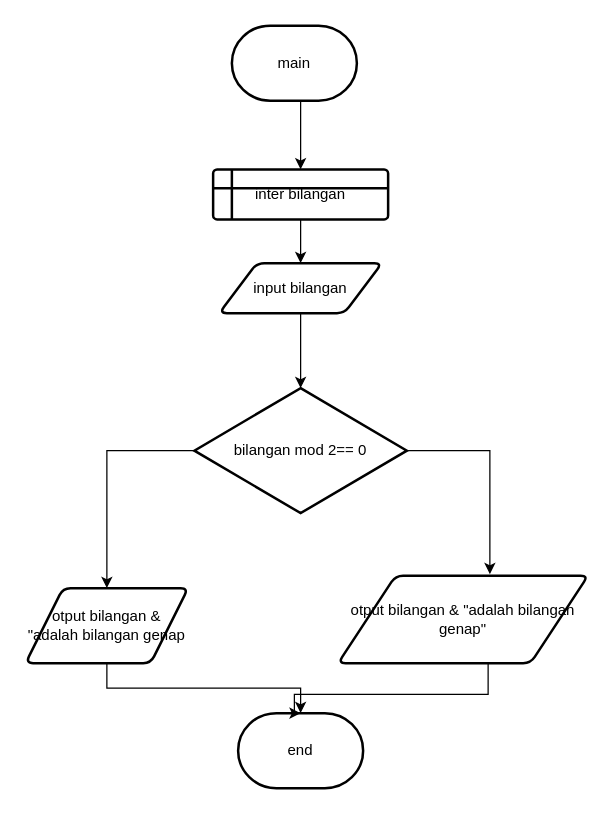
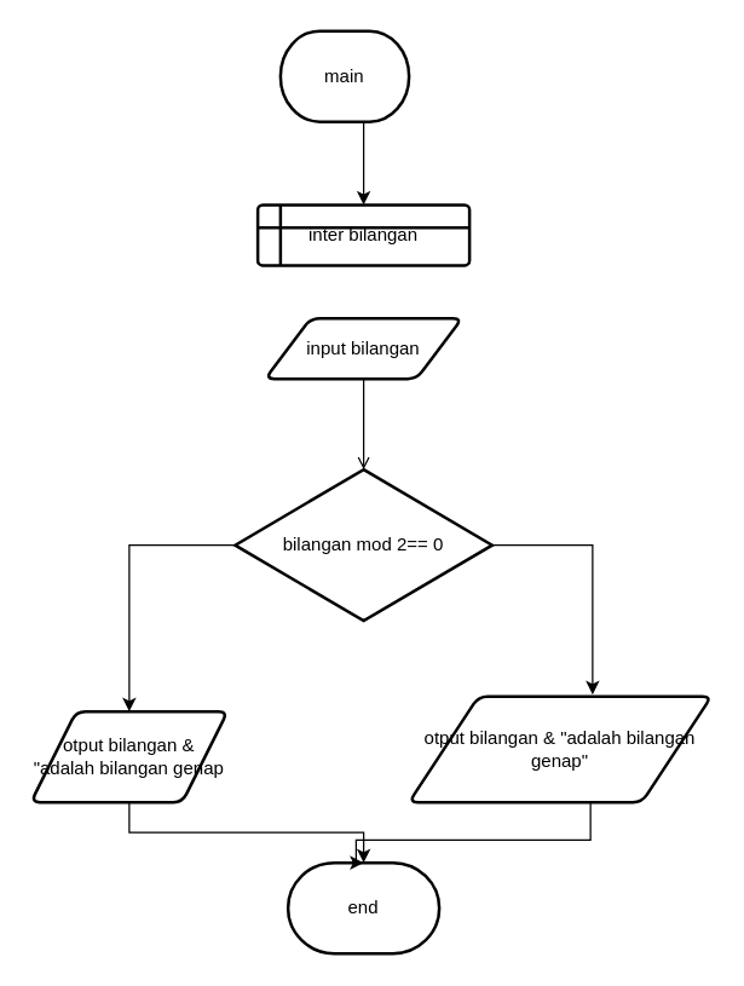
  <mxCell id="0" />
  <mxCell id="1" parent="0" />
  <mxCell id="2" style="edgeStyle=orthogonalEdgeStyle;rounded=0;orthogonalLoop=1;jettySize=auto;html=1;exitX=0.5;exitY=1;exitDx=0;exitDy=0;exitPerimeter=0;entryX=0.5;entryY=0;entryDx=0;entryDy=0;" edge="1" parent="1" source="3" target="5"><mxGeometry relative="1" as="geometry"><Array as="points"><mxPoint x="240" y="80" /></Array></mxGeometry></mxCell>
- <mxCell id="3" value="main" style="strokeWidth=2;html=1;shape=mxgraph.flowchart.terminator;whiteSpace=wrap;" vertex="1" parent="1"><mxGeometry x="185" y="20" width="100" height="60" as="geometry" /></mxCell>
- <mxCell id="4" style="edgeStyle=orthogonalEdgeStyle;rounded=0;orthogonalLoop=1;jettySize=auto;html=1;exitX=0.5;exitY=1;exitDx=0;exitDy=0;entryX=0.5;entryY=0;entryDx=0;entryDy=0;" edge="1" parent="1" source="5" target="6"><mxGeometry relative="1" as="geometry" /></mxCell>
+ <mxCell id="3" value="main" style="strokeWidth=2;html=1;shape=mxgraph.flowchart.terminator;whiteSpace=wrap;" vertex="1" parent="1"><mxGeometry x="185" y="20" width="85" height="60" as="geometry" /></mxCell>
  <mxCell id="5" value="inter bilangan" style="shape=internalStorage;whiteSpace=wrap;html=1;dx=15;dy=15;rounded=1;arcSize=8;strokeWidth=2;" vertex="1" parent="1"><mxGeometry x="170" y="135" width="140" height="40" as="geometry" /></mxCell>
  <mxCell id="6" value="input bilangan" style="shape=parallelogram;html=1;strokeWidth=2;perimeter=parallelogramPerimeter;whiteSpace=wrap;rounded=1;arcSize=12;size=0.23;" vertex="1" parent="1"><mxGeometry x="175" y="210" width="130" height="40" as="geometry" /></mxCell>
  <mxCell id="7" style="edgeStyle=orthogonalEdgeStyle;rounded=0;orthogonalLoop=1;jettySize=auto;html=1;exitX=0;exitY=0.5;exitDx=0;exitDy=0;exitPerimeter=0;entryX=0.5;entryY=0;entryDx=0;entryDy=0;" edge="1" parent="1" source="8" target="9"><mxGeometry relative="1" as="geometry" /></mxCell>
  <mxCell id="8" value="bilangan mod 2== 0" style="strokeWidth=2;html=1;shape=mxgraph.flowchart.decision;whiteSpace=wrap;" vertex="1" parent="1"><mxGeometry x="155" y="310" width="170" height="100" as="geometry" /></mxCell>
  <mxCell id="9" value="otput bilangan &amp;amp; &quot;adalah bilangan genap" style="shape=parallelogram;html=1;strokeWidth=2;perimeter=parallelogramPerimeter;whiteSpace=wrap;rounded=1;arcSize=12;size=0.23;" vertex="1" parent="1"><mxGeometry x="20" y="470" width="130" height="60" as="geometry" /></mxCell>
  <mxCell id="10" value="otput bilangan &amp;amp; &quot;adalah bilangan genap&quot;" style="shape=parallelogram;html=1;strokeWidth=2;perimeter=parallelogramPerimeter;whiteSpace=wrap;rounded=1;arcSize=12;size=0.23;" vertex="1" parent="1"><mxGeometry x="270" y="460" width="200" height="70" as="geometry" /></mxCell>
  <mxCell id="11" value="end" style="strokeWidth=2;html=1;shape=mxgraph.flowchart.terminator;whiteSpace=wrap;" vertex="1" parent="1"><mxGeometry x="190" y="570" width="100" height="60" as="geometry" /></mxCell>
- <mxCell id="12" style="edgeStyle=orthogonalEdgeStyle;rounded=0;orthogonalLoop=1;jettySize=auto;html=1;exitX=0.5;exitY=1;exitDx=0;exitDy=0;entryX=0.5;entryY=0;entryDx=0;entryDy=0;entryPerimeter=0;" edge="1" parent="1" source="6" target="8"><mxGeometry relative="1" as="geometry" /></mxCell>
+ <mxCell id="12" style="edgeStyle=orthogonalEdgeStyle;rounded=0;orthogonalLoop=1;jettySize=auto;html=1;exitX=0.5;exitY=1;exitDx=0;exitDy=0;entryX=0.5;entryY=0;entryDx=0;entryDy=0;entryPerimeter=0;endArrow=open;" edge="1" parent="1" source="6" target="8"><mxGeometry relative="1" as="geometry" /></mxCell>
  <mxCell id="13" style="edgeStyle=orthogonalEdgeStyle;rounded=0;orthogonalLoop=1;jettySize=auto;html=1;exitX=1;exitY=0.5;exitDx=0;exitDy=0;exitPerimeter=0;entryX=0.607;entryY=-0.017;entryDx=0;entryDy=0;entryPerimeter=0;" edge="1" parent="1" source="8" target="10"><mxGeometry relative="1" as="geometry" /></mxCell>
  <mxCell id="14" style="edgeStyle=orthogonalEdgeStyle;rounded=0;orthogonalLoop=1;jettySize=auto;html=1;exitX=0.5;exitY=1;exitDx=0;exitDy=0;entryX=0.5;entryY=0;entryDx=0;entryDy=0;entryPerimeter=0;" edge="1" parent="1" source="9" target="11"><mxGeometry relative="1" as="geometry" /></mxCell>
  <mxCell id="15" style="edgeStyle=orthogonalEdgeStyle;rounded=0;orthogonalLoop=1;jettySize=auto;html=1;exitX=0.5;exitY=1;exitDx=0;exitDy=0;entryX=0.5;entryY=0;entryDx=0;entryDy=0;entryPerimeter=0;" edge="1" parent="1" source="10" target="11"><mxGeometry relative="1" as="geometry"><Array as="points"><mxPoint x="390" y="530" /><mxPoint x="390" y="555" /><mxPoint x="235" y="555" /></Array></mxGeometry></mxCell>
